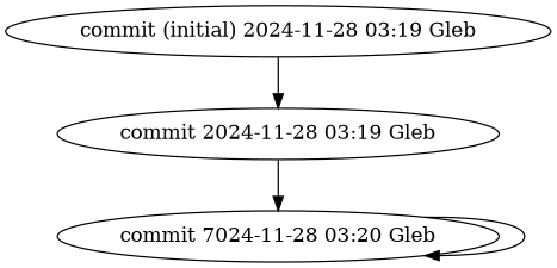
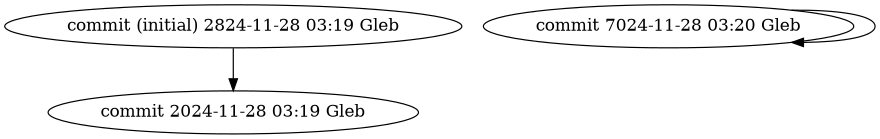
  digraph {
-   "commit (initial) 2024-11-28 03:19 Gleb"
+   "commit (initial) 2024-11-28 03:19 Gleb" [label="commit (initial) 2824-11-28 03:19 Gleb"]
    "commit 2024-11-28 03:19 Gleb"
    n3 [label="commit 7024-11-28 03:20 Gleb"]
    "commit (initial) 2024-11-28 03:19 Gleb" -> "commit 2024-11-28 03:19 Gleb"
-   "commit 2024-11-28 03:19 Gleb" -> n3
    n3 -> n3
  }
